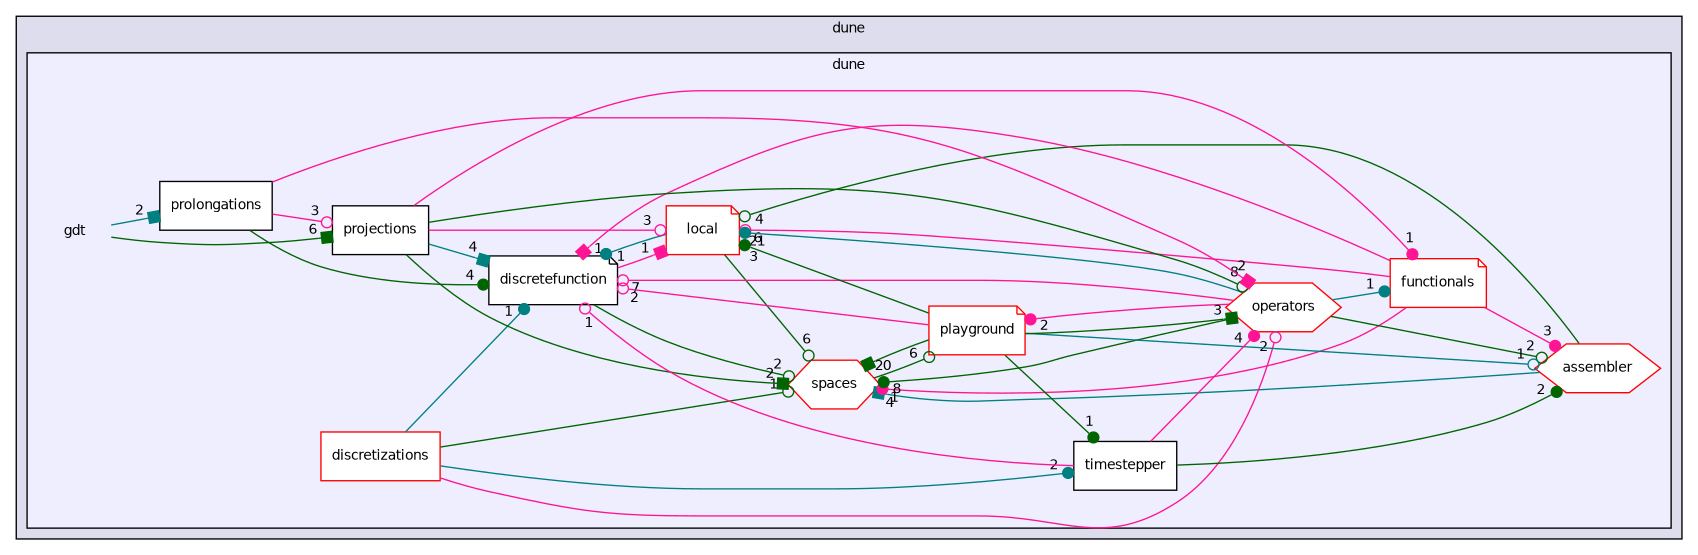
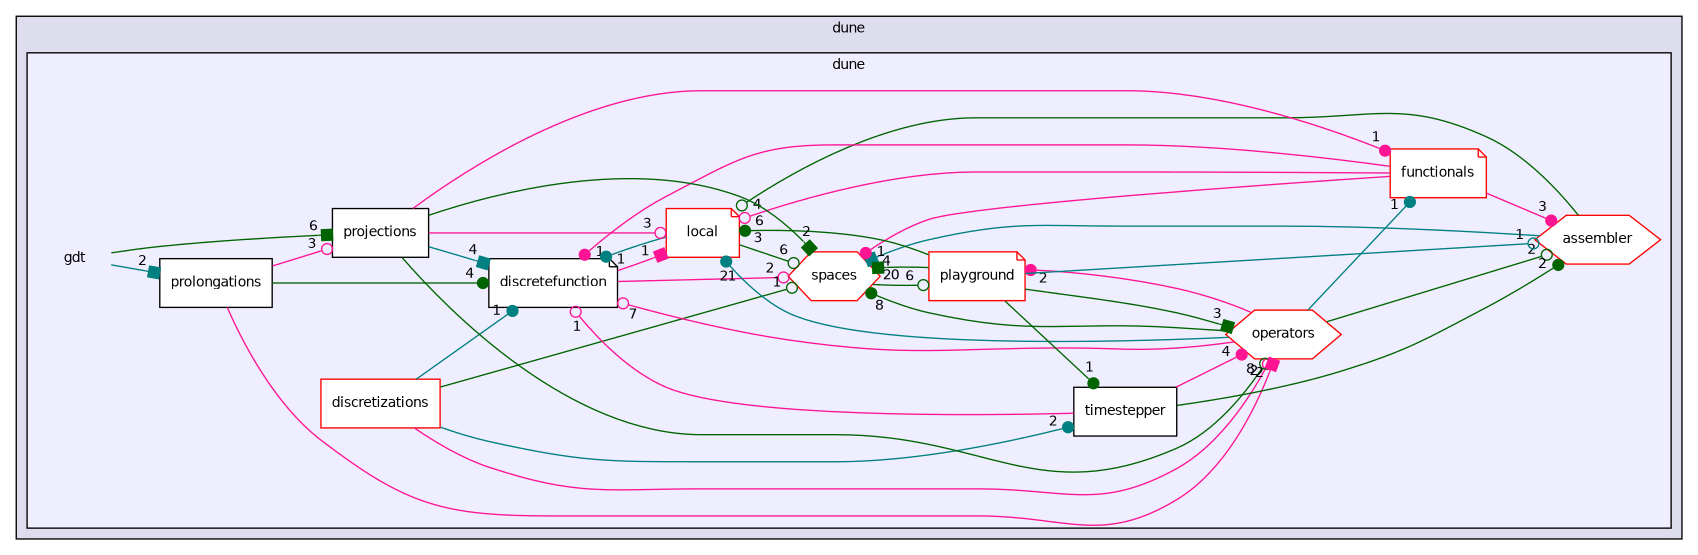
  digraph {
    compound=true
    rankdir=LR
    node [fontname=Helvetica fontsize=10 shape=note color=red fillcolor=white style=filled]
    edge [headlabel=1 labeldistance=1.5 labelfontname=Helvetica labelfontsize=10 color=deeppink arrowhead=odot]
    n1 [label=gdt shape=plaintext color="" fillcolor="" style=""]
    n2 [label=assembler shape=hexagon]
    n3 [color=black label=discretefunction]
    n4 [label=discretizations shape=box]
    n5 [label=functionals]
    n6 [label=local]
    n7 [label=operators shape=hexagon]
    n8 [label=playground]
    n9 [color=black label=projections shape=box]
    n10 [color=black label=prolongations shape=box]
    n11 [label=spaces shape=hexagon]
    n12 [color=black label=timestepper shape=box]
    subgraph cluster_1 {
      bgcolor="#ddddee"
      fontname=Helvetica
      fontsize=10
      label=dune
      pencolor=black
      subgraph cluster_2 {
        bgcolor="#eeeeff"
        fontname=Helvetica
        fontsize=10
        pencolor=black
        n1
        n2
        n3
        n4
        n5
        n6
        n7
        n8
        n9
        n10
        n11
        n12
      }
    }
    n1 -> n9 [headlabel=6 color=darkgreen arrowhead=box]
    n1 -> n10 [headlabel=2 color=teal arrowhead=box]
    n2 -> n6 [headlabel=4 color=darkgreen]
    n2 -> n11 [headlabel=4 color=teal arrowhead=box]
    n3 -> n6 [arrowhead=box]
-   n3 -> n11 [headlabel=2 color=darkgreen]
+   n3 -> n11 [headlabel=2]
    n4 -> n3 [color=teal arrowhead=dot]
    n4 -> n7 [headlabel=2]
    n4 -> n11 [color=darkgreen]
    n4 -> n12 [headlabel=2 color=teal arrowhead=dot]
    n5 -> n2 [headlabel=3 arrowhead=dot]
-   n5 -> n3 [arrowhead=box]
+   n5 -> n3 [arrowhead=dot]
    n5 -> n6 [headlabel=6]
    n5 -> n11 [arrowhead=dot]
    n6 -> n3 [color=teal arrowhead=dot]
    n6 -> n11 [headlabel=6 color=darkgreen]
    n7 -> n2 [headlabel=2 color=darkgreen]
    n7 -> n3 [headlabel=7]
    n7 -> n5 [color=teal arrowhead=dot]
    n7 -> n6 [headlabel=21 color=teal arrowhead=dot]
    n7 -> n8 [headlabel=2 arrowhead=dot]
    n7 -> n11 [headlabel=8 color=darkgreen arrowhead=dot]
    n8 -> n2 [color=teal]
-   n8 -> n3 [headlabel=2]
    n8 -> n6 [headlabel=3 color=darkgreen arrowhead=dot]
    n8 -> n7 [headlabel=3 color=darkgreen arrowhead=box]
    n8 -> n11 [headlabel=20 color=darkgreen arrowhead=box]
    n8 -> n12 [color=darkgreen arrowhead=dot]
    n9 -> n3 [headlabel=4 color=teal arrowhead=box]
    n9 -> n5 [arrowhead=dot]
    n9 -> n6 [headlabel=3]
    n9 -> n7 [headlabel=8 color=darkgreen]
    n9 -> n11 [headlabel=2 color=darkgreen arrowhead=box]
    n10 -> n3 [headlabel=4 color=darkgreen arrowhead=dot]
    n10 -> n7 [headlabel=2 arrowhead=box]
    n10 -> n9 [headlabel=3]
    n11 -> n8 [headlabel=6 color=darkgreen]
    n12 -> n2 [headlabel=2 color=darkgreen arrowhead=dot]
    n12 -> n3
    n12 -> n7 [headlabel=4 arrowhead=dot]
  }
